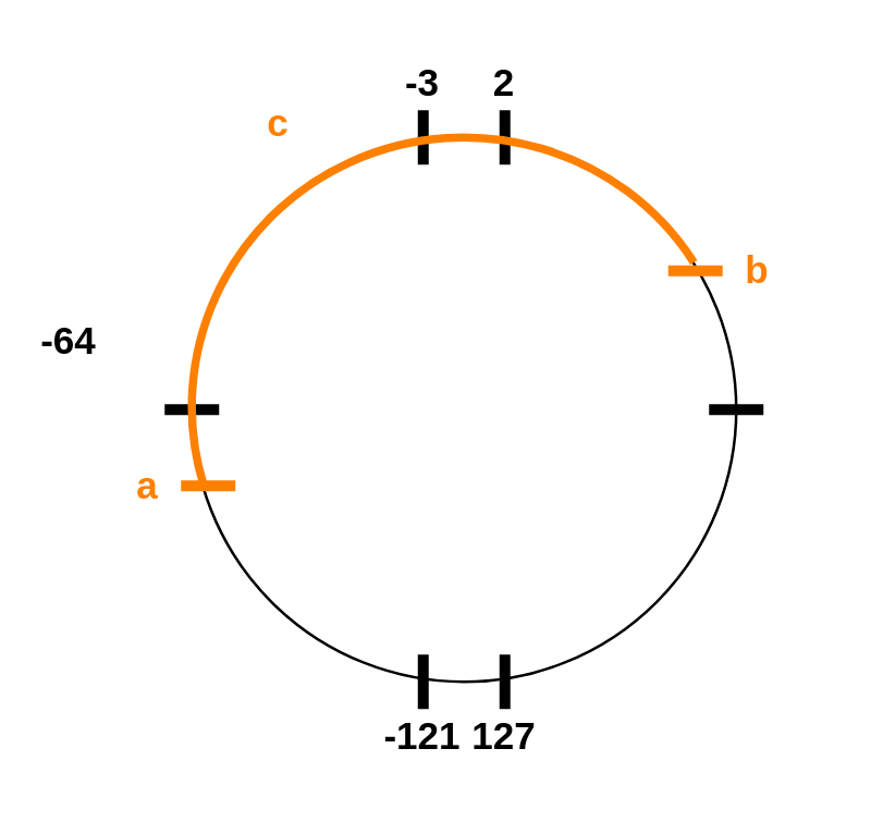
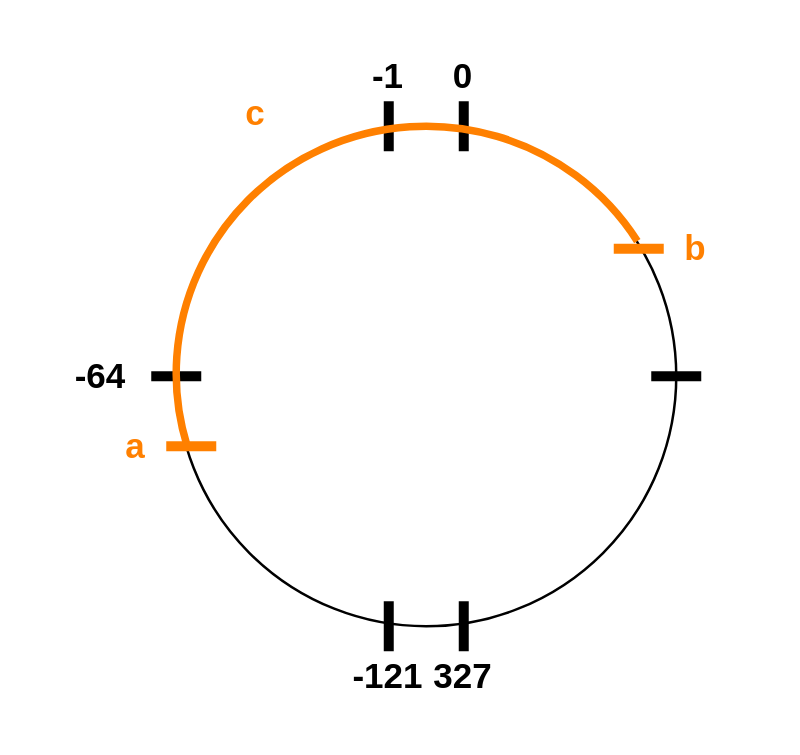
  <mxCell id="0" />
  <mxCell id="1" parent="0" />
  <mxCell id="2" value="" style="ellipse;whiteSpace=wrap;html=1;aspect=fixed;container=0;" vertex="1" parent="1"><mxGeometry x="70" y="50" width="200" height="200" as="geometry" /></mxCell>
  <mxCell id="3" value="" style="line;strokeWidth=4;html=1;perimeter=backbonePerimeter;points=[];outlineConnect=0;" vertex="1" parent="1"><mxGeometry x="260" y="145" width="20" height="10" as="geometry" /></mxCell>
  <mxCell id="4" value="" style="line;strokeWidth=4;html=1;perimeter=backbonePerimeter;points=[];outlineConnect=0;" vertex="1" parent="1"><mxGeometry x="60" y="145" width="20" height="10" as="geometry" /></mxCell>
  <mxCell id="5" value="" style="line;strokeWidth=4;direction=south;html=1;perimeter=backbonePerimeter;points=[];outlineConnect=0;" vertex="1" parent="1"><mxGeometry x="150" y="40" width="10" height="20" as="geometry" /></mxCell>
  <mxCell id="6" value="" style="line;strokeWidth=4;direction=south;html=1;perimeter=backbonePerimeter;points=[];outlineConnect=0;" vertex="1" parent="1"><mxGeometry x="180" y="40" width="10" height="20" as="geometry" /></mxCell>
  <mxCell id="7" value="" style="line;strokeWidth=4;direction=south;html=1;perimeter=backbonePerimeter;points=[];outlineConnect=0;" vertex="1" parent="1"><mxGeometry x="150" y="240" width="10" height="20" as="geometry" /></mxCell>
  <mxCell id="8" value="" style="line;strokeWidth=4;direction=south;html=1;perimeter=backbonePerimeter;points=[];outlineConnect=0;" vertex="1" parent="1"><mxGeometry x="180" y="240" width="10" height="20" as="geometry" /></mxCell>
- <mxCell id="9" value="-3" style="text;html=1;strokeColor=none;fillColor=none;align=center;verticalAlign=middle;whiteSpace=wrap;rounded=0;fontStyle=1;fontSize=14;" vertex="1" parent="1"><mxGeometry x="135" y="20" width="40" height="20" as="geometry" /></mxCell>
- <mxCell id="10" value="2" style="text;html=1;strokeColor=none;fillColor=none;align=center;verticalAlign=middle;whiteSpace=wrap;rounded=0;fontStyle=1;fontSize=14;" vertex="1" parent="1"><mxGeometry x="165" y="20" width="40" height="20" as="geometry" /></mxCell>
- <mxCell id="11" value="127" style="text;html=1;strokeColor=none;fillColor=none;align=center;verticalAlign=middle;whiteSpace=wrap;rounded=0;fontStyle=1;fontSize=14;" vertex="1" parent="1"><mxGeometry x="165" y="260" width="40" height="20" as="geometry" /></mxCell>
+ <mxCell id="9" value="-1" style="text;html=1;strokeColor=none;fillColor=none;align=center;verticalAlign=middle;whiteSpace=wrap;rounded=0;fontStyle=1;fontSize=14;" vertex="1" parent="1"><mxGeometry x="135" y="20" width="40" height="20" as="geometry" /></mxCell>
+ <mxCell id="10" value="0" style="text;html=1;strokeColor=none;fillColor=none;align=center;verticalAlign=middle;whiteSpace=wrap;rounded=0;fontStyle=1;fontSize=14;" vertex="1" parent="1"><mxGeometry x="165" y="20" width="40" height="20" as="geometry" /></mxCell>
+ <mxCell id="11" value="327" style="text;html=1;strokeColor=none;fillColor=none;align=center;verticalAlign=middle;whiteSpace=wrap;rounded=0;fontStyle=1;fontSize=14;" vertex="1" parent="1"><mxGeometry x="165" y="260" width="40" height="20" as="geometry" /></mxCell>
  <mxCell id="12" value="-121" style="text;html=1;strokeColor=none;fillColor=none;align=center;verticalAlign=middle;whiteSpace=wrap;rounded=0;fontStyle=1;fontSize=14;" vertex="1" parent="1"><mxGeometry x="135" y="260" width="40" height="20" as="geometry" /></mxCell>
- <mxCell id="13" value="-64" style="text;html=1;strokeColor=none;fillColor=none;align=center;verticalAlign=middle;whiteSpace=wrap;rounded=0;fontStyle=1;fontSize=14;" vertex="1" parent="1"><mxGeometry x="5" y="115" width="40" height="20" as="geometry" /></mxCell>
+ <mxCell id="13" value="-64" style="text;html=1;strokeColor=none;fillColor=none;align=center;verticalAlign=middle;whiteSpace=wrap;rounded=0;fontStyle=1;fontSize=14;" vertex="1" parent="1"><mxGeometry x="20" y="140" width="40" height="20" as="geometry" /></mxCell>
  <mxCell id="14" value="" style="verticalLabelPosition=bottom;verticalAlign=top;html=1;shape=mxgraph.basic.arc;startAngle=0.703;endAngle=0.16;fontSize=14;labelBackgroundColor=none;labelBorderColor=none;fillColor=#ffe6cc;strokeColor=#FF8000;strokeWidth=3;" vertex="1" parent="1"><mxGeometry x="70" y="50" width="200" height="198" as="geometry" /></mxCell>
  <mxCell id="15" value="b" style="text;html=1;strokeColor=none;fillColor=none;align=center;verticalAlign=middle;whiteSpace=wrap;rounded=0;fontStyle=1;fontSize=14;fontColor=#FF8000;" vertex="1" parent="1"><mxGeometry x="258" y="89" width="40" height="20" as="geometry" /></mxCell>
  <mxCell id="16" value="a" style="text;html=1;strokeColor=none;fillColor=none;align=center;verticalAlign=middle;whiteSpace=wrap;rounded=0;fontStyle=1;fontSize=14;fontColor=#FF8000;" vertex="1" parent="1"><mxGeometry x="34" y="168" width="40" height="20" as="geometry" /></mxCell>
  <mxCell id="17" value="c" style="text;html=1;strokeColor=none;fillColor=none;align=center;verticalAlign=middle;whiteSpace=wrap;rounded=0;fontStyle=1;fontSize=14;fontColor=#FF8000;" vertex="1" parent="1"><mxGeometry x="82" y="35" width="40" height="20" as="geometry" /></mxCell>
  <mxCell id="18" value="" style="line;strokeWidth=4;html=1;perimeter=backbonePerimeter;points=[];outlineConnect=0;strokeColor=#FF8000;" vertex="1" parent="1"><mxGeometry x="245" y="94" width="20" height="10" as="geometry" /></mxCell>
  <mxCell id="19" value="" style="line;strokeWidth=4;html=1;perimeter=backbonePerimeter;points=[];outlineConnect=0;strokeColor=#FF8000;" vertex="1" parent="1"><mxGeometry x="66" y="173" width="20" height="10" as="geometry" /></mxCell>
